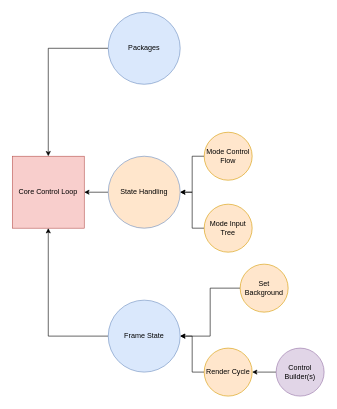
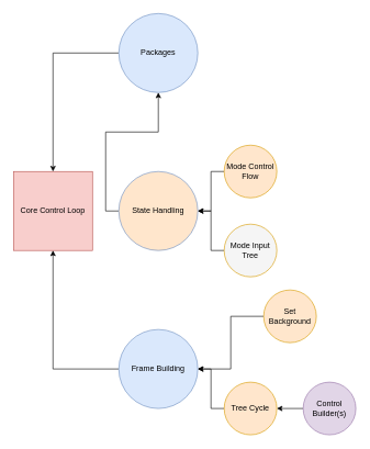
  <mxCell id="0" />
  <mxCell id="1" parent="0" />
  <mxCell id="2" value="Core Control Loop" style="whiteSpace=wrap;html=1;aspect=fixed;fillColor=#f8cecc;strokeColor=#b85450;rounded=0;" vertex="1" parent="1"><mxGeometry x="20" y="260" width="120" height="120" as="geometry" /></mxCell>
  <mxCell id="3" style="edgeStyle=orthogonalEdgeStyle;rounded=0;orthogonalLoop=1;jettySize=auto;html=1;exitX=0;exitY=0.5;exitDx=0;exitDy=0;entryX=0.5;entryY=1;entryDx=0;entryDy=0;" edge="1" parent="1" source="4" target="2"><mxGeometry relative="1" as="geometry" /></mxCell>
- <mxCell id="4" value="Frame State" style="ellipse;whiteSpace=wrap;html=1;aspect=fixed;fillColor=#dae8fc;strokeColor=#6c8ebf;" vertex="1" parent="1"><mxGeometry x="180" y="500" width="120" height="120" as="geometry" /></mxCell>
+ <mxCell id="4" value="Frame Building" style="ellipse;whiteSpace=wrap;html=1;aspect=fixed;fillColor=#dae8fc;strokeColor=#6c8ebf;" vertex="1" parent="1"><mxGeometry x="180" y="500" width="120" height="120" as="geometry" /></mxCell>
  <mxCell id="5" style="edgeStyle=orthogonalEdgeStyle;rounded=0;orthogonalLoop=1;jettySize=auto;html=1;exitX=0;exitY=0.5;exitDx=0;exitDy=0;entryX=0.5;entryY=0;entryDx=0;entryDy=0;" edge="1" parent="1" source="6" target="2"><mxGeometry relative="1" as="geometry" /></mxCell>
  <mxCell id="6" value="Packages" style="ellipse;whiteSpace=wrap;html=1;aspect=fixed;fillColor=#dae8fc;strokeColor=#6c8ebf;" vertex="1" parent="1"><mxGeometry x="180" y="20" width="120" height="120" as="geometry" /></mxCell>
- <mxCell id="7" style="edgeStyle=orthogonalEdgeStyle;rounded=0;orthogonalLoop=1;jettySize=auto;html=1;exitX=0;exitY=0.5;exitDx=0;exitDy=0;entryX=1;entryY=0.5;entryDx=0;entryDy=0;" edge="1" parent="1" source="8" target="2"><mxGeometry relative="1" as="geometry" /></mxCell>
+ <mxCell id="7" style="edgeStyle=orthogonalEdgeStyle;rounded=0;orthogonalLoop=1;jettySize=auto;html=1;exitX=0;exitY=0.5;exitDx=0;exitDy=0;" edge="1" parent="1" source="8" target="6"><mxGeometry relative="1" as="geometry" /></mxCell>
  <mxCell id="8" value="State Handling" style="ellipse;whiteSpace=wrap;html=1;aspect=fixed;fillColor=#ffe6cc;strokeColor=#6c8ebf;" vertex="1" parent="1"><mxGeometry x="180" y="260" width="120" height="120" as="geometry" /></mxCell>
  <mxCell id="9" style="edgeStyle=orthogonalEdgeStyle;rounded=0;orthogonalLoop=1;jettySize=auto;html=1;exitX=0;exitY=0.5;exitDx=0;exitDy=0;entryX=1;entryY=0.5;entryDx=0;entryDy=0;" edge="1" parent="1" source="10" target="8"><mxGeometry relative="1" as="geometry" /></mxCell>
  <mxCell id="10" value="Mode Control Flow" style="ellipse;whiteSpace=wrap;html=1;aspect=fixed;fillColor=#ffe6cc;strokeColor=#d79b00;" vertex="1" parent="1"><mxGeometry x="340" y="220" width="80" height="80" as="geometry" /></mxCell>
  <mxCell id="11" style="edgeStyle=orthogonalEdgeStyle;rounded=0;orthogonalLoop=1;jettySize=auto;html=1;exitX=0;exitY=0.5;exitDx=0;exitDy=0;entryX=1;entryY=0.5;entryDx=0;entryDy=0;" edge="1" parent="1" source="12" target="8"><mxGeometry relative="1" as="geometry" /></mxCell>
- <mxCell id="12" value="Mode Input Tree" style="ellipse;whiteSpace=wrap;html=1;aspect=fixed;fillColor=#ffe6cc;strokeColor=#d79b00;" vertex="1" parent="1"><mxGeometry x="340" y="340" width="80" height="80" as="geometry" /></mxCell>
+ <mxCell id="12" value="Mode Input Tree" style="ellipse;whiteSpace=wrap;html=1;aspect=fixed;fillColor=#f5f5f5;strokeColor=#d79b00;" vertex="1" parent="1"><mxGeometry x="340" y="340" width="80" height="80" as="geometry" /></mxCell>
  <mxCell id="13" style="edgeStyle=orthogonalEdgeStyle;rounded=0;orthogonalLoop=1;jettySize=auto;html=1;exitX=0;exitY=0.5;exitDx=0;exitDy=0;entryX=1;entryY=0.5;entryDx=0;entryDy=0;" edge="1" parent="1" source="14" target="18"><mxGeometry relative="1" as="geometry" /></mxCell>
  <mxCell id="14" value="Control Builder(s)" style="ellipse;whiteSpace=wrap;html=1;aspect=fixed;fillColor=#e1d5e7;strokeColor=#9673a6;" vertex="1" parent="1"><mxGeometry x="460" y="580" width="80" height="80" as="geometry" /></mxCell>
  <mxCell id="15" style="edgeStyle=orthogonalEdgeStyle;rounded=0;orthogonalLoop=1;jettySize=auto;html=1;exitX=0;exitY=0.5;exitDx=0;exitDy=0;entryX=1;entryY=0.5;entryDx=0;entryDy=0;" edge="1" parent="1" source="16" target="4"><mxGeometry relative="1" as="geometry" /></mxCell>
  <mxCell id="16" value="&lt;div&gt;Set&lt;/div&gt;Background" style="ellipse;whiteSpace=wrap;html=1;aspect=fixed;fillColor=#ffe6cc;strokeColor=#d79b00;" vertex="1" parent="1"><mxGeometry x="400" y="440" width="80" height="80" as="geometry" /></mxCell>
  <mxCell id="17" style="edgeStyle=orthogonalEdgeStyle;rounded=0;orthogonalLoop=1;jettySize=auto;html=1;exitX=0;exitY=0.5;exitDx=0;exitDy=0;entryX=1;entryY=0.5;entryDx=0;entryDy=0;" edge="1" parent="1" source="18" target="4"><mxGeometry relative="1" as="geometry" /></mxCell>
- <mxCell id="18" value="Render Cycle" style="ellipse;whiteSpace=wrap;html=1;aspect=fixed;fillColor=#ffe6cc;strokeColor=#d79b00;" vertex="1" parent="1"><mxGeometry x="340" y="580" width="80" height="80" as="geometry" /></mxCell>
+ <mxCell id="18" value="Tree Cycle" style="ellipse;whiteSpace=wrap;html=1;aspect=fixed;fillColor=#ffe6cc;strokeColor=#d79b00;" vertex="1" parent="1"><mxGeometry x="340" y="580" width="80" height="80" as="geometry" /></mxCell>
